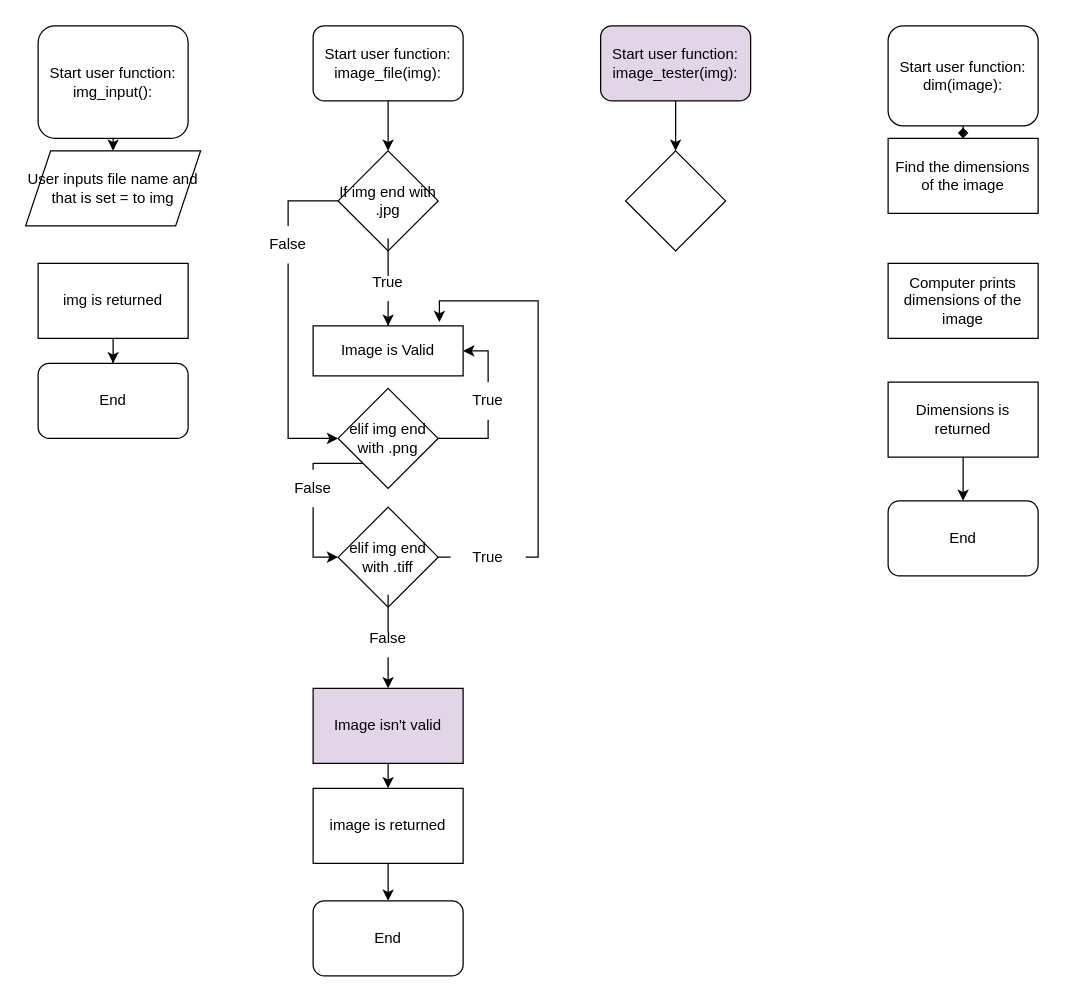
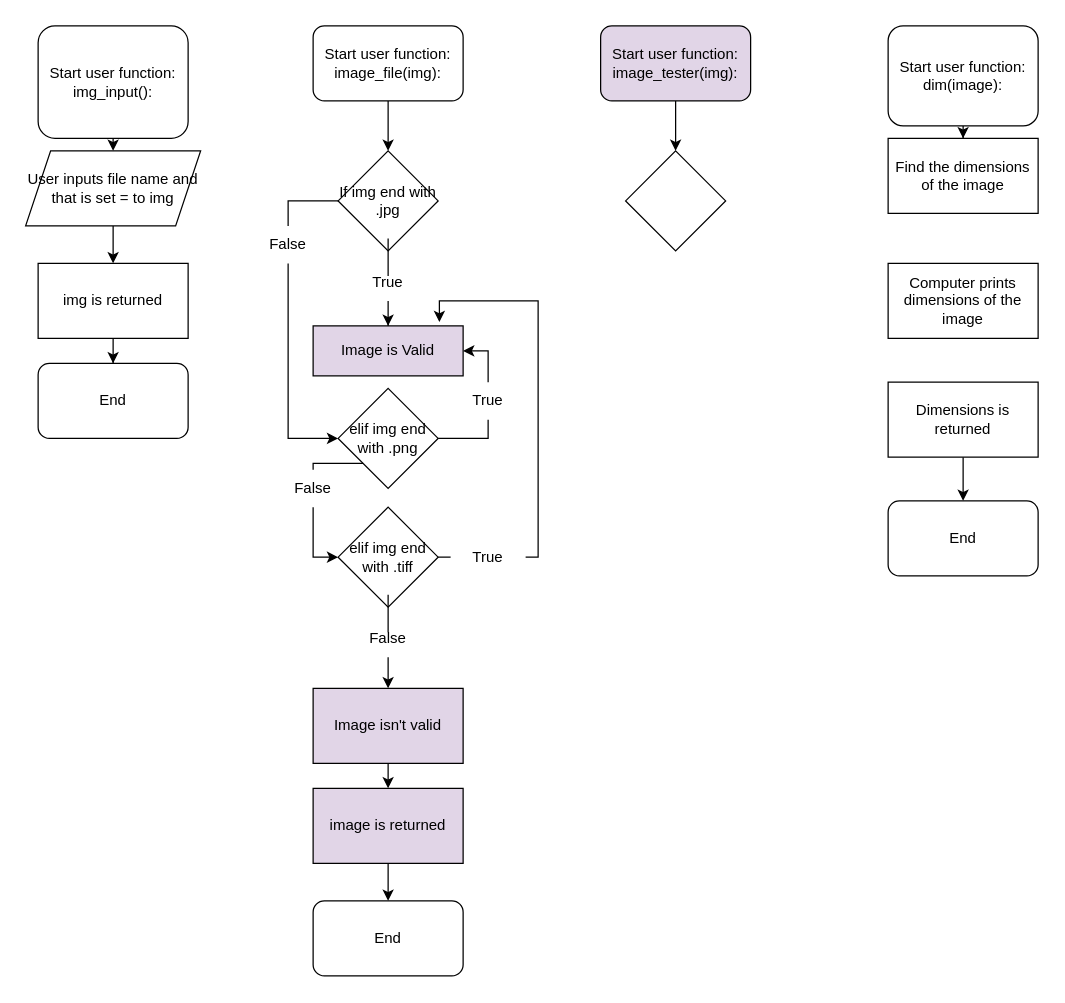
  <mxCell id="0" />
  <mxCell id="1" parent="0" />
  <mxCell id="2" style="edgeStyle=orthogonalEdgeStyle;rounded=0;orthogonalLoop=1;jettySize=auto;html=1;exitX=0.5;exitY=1;exitDx=0;exitDy=0;" edge="1" parent="1" source="3"><mxGeometry relative="1" as="geometry"><mxPoint x="90" y="120" as="targetPoint" /></mxGeometry></mxCell>
  <mxCell id="3" value="Start user function:&lt;br&gt;img_input():" style="rounded=1;whiteSpace=wrap;html=1;" vertex="1" parent="1"><mxGeometry x="30" y="20" width="120" height="90" as="geometry" /></mxCell>
+ <mxCell id="4" style="edgeStyle=orthogonalEdgeStyle;rounded=0;orthogonalLoop=1;jettySize=auto;html=1;" edge="1" parent="1" source="5" target="7"><mxGeometry relative="1" as="geometry"><mxPoint x="90" y="220" as="targetPoint" /></mxGeometry></mxCell>
  <mxCell id="5" value="&lt;font style=&quot;font-size: 12px&quot;&gt;User inputs file name and that is set = to img&lt;/font&gt;" style="shape=parallelogram;perimeter=parallelogramPerimeter;whiteSpace=wrap;html=1;fixedSize=1;" vertex="1" parent="1"><mxGeometry x="20" y="120" width="140" height="60" as="geometry" /></mxCell>
  <mxCell id="6" style="edgeStyle=orthogonalEdgeStyle;rounded=0;orthogonalLoop=1;jettySize=auto;html=1;" edge="1" parent="1" source="7" target="8"><mxGeometry relative="1" as="geometry"><mxPoint x="90" y="310" as="targetPoint" /></mxGeometry></mxCell>
  <mxCell id="7" value="img is returned" style="rounded=0;whiteSpace=wrap;html=1;" vertex="1" parent="1"><mxGeometry x="30" y="210" width="120" height="60" as="geometry" /></mxCell>
  <mxCell id="8" value="End" style="rounded=1;whiteSpace=wrap;html=1;" vertex="1" parent="1"><mxGeometry x="30" y="290" width="120" height="60" as="geometry" /></mxCell>
  <mxCell id="9" style="edgeStyle=orthogonalEdgeStyle;rounded=0;orthogonalLoop=1;jettySize=auto;html=1;" edge="1" parent="1" source="10"><mxGeometry relative="1" as="geometry"><mxPoint x="310" y="120" as="targetPoint" /></mxGeometry></mxCell>
  <mxCell id="10" value="Start user function:&lt;br&gt;image_file(img):" style="rounded=1;whiteSpace=wrap;html=1;" vertex="1" parent="1"><mxGeometry x="250" y="20" width="120" height="60" as="geometry" /></mxCell>
  <mxCell id="11" style="edgeStyle=orthogonalEdgeStyle;rounded=0;orthogonalLoop=1;jettySize=auto;html=1;" edge="1" parent="1" source="12" target="47"><mxGeometry relative="1" as="geometry"><mxPoint x="540" y="120" as="targetPoint" /></mxGeometry></mxCell>
  <mxCell id="12" value="Start user function:&lt;br&gt;image_tester(img):" style="rounded=1;whiteSpace=wrap;html=1;fillColor=#e1d5e7;" vertex="1" parent="1"><mxGeometry x="480" y="20" width="120" height="60" as="geometry" /></mxCell>
- <mxCell id="13" style="edgeStyle=orthogonalEdgeStyle;rounded=0;orthogonalLoop=1;jettySize=auto;html=1;endArrow=diamond;" edge="1" parent="1" source="14" target="42"><mxGeometry relative="1" as="geometry"><mxPoint x="770" y="120" as="targetPoint" /></mxGeometry></mxCell>
+ <mxCell id="13" style="edgeStyle=orthogonalEdgeStyle;rounded=0;orthogonalLoop=1;jettySize=auto;html=1;" edge="1" parent="1" source="14" target="42"><mxGeometry relative="1" as="geometry"><mxPoint x="770" y="120" as="targetPoint" /></mxGeometry></mxCell>
  <mxCell id="14" value="Start user function:&lt;br&gt;dim(image):" style="rounded=1;whiteSpace=wrap;html=1;" vertex="1" parent="1"><mxGeometry x="710" y="20" width="120" height="80" as="geometry" /></mxCell>
  <mxCell id="15" style="edgeStyle=orthogonalEdgeStyle;rounded=0;orthogonalLoop=1;jettySize=auto;html=1;exitX=0.5;exitY=1;exitDx=0;exitDy=0;startArrow=none;" edge="1" parent="1" source="19" target="18"><mxGeometry relative="1" as="geometry"><mxPoint x="310" y="250" as="targetPoint" /></mxGeometry></mxCell>
  <mxCell id="16" style="edgeStyle=orthogonalEdgeStyle;rounded=0;orthogonalLoop=1;jettySize=auto;html=1;exitX=0.5;exitY=1;exitDx=0;exitDy=0;startArrow=none;entryX=0;entryY=0.5;entryDx=0;entryDy=0;" edge="1" parent="1" source="21" target="25"><mxGeometry relative="1" as="geometry"><mxPoint x="220" y="350" as="targetPoint" /><Array as="points"><mxPoint x="230" y="350" /></Array></mxGeometry></mxCell>
  <mxCell id="17" value="If img end with .jpg" style="rhombus;whiteSpace=wrap;html=1;" vertex="1" parent="1"><mxGeometry x="270" y="120" width="80" height="80" as="geometry" /></mxCell>
- <mxCell id="18" value="Image is Valid" style="rounded=0;whiteSpace=wrap;html=1;" vertex="1" parent="1"><mxGeometry x="250" y="260" width="120" height="40" as="geometry" /></mxCell>
+ <mxCell id="18" value="Image is Valid" style="rounded=0;whiteSpace=wrap;html=1;fillColor=#e1d5e7;" vertex="1" parent="1"><mxGeometry x="250" y="260" width="120" height="40" as="geometry" /></mxCell>
  <mxCell id="19" value="True" style="text;html=1;strokeColor=none;fillColor=none;align=center;verticalAlign=middle;whiteSpace=wrap;rounded=0;" vertex="1" parent="1"><mxGeometry x="280" y="210" width="60" height="30" as="geometry" /></mxCell>
  <mxCell id="20" value="" style="edgeStyle=orthogonalEdgeStyle;rounded=0;orthogonalLoop=1;jettySize=auto;html=1;exitX=0.5;exitY=1;exitDx=0;exitDy=0;endArrow=none;" edge="1" parent="1" source="17" target="19"><mxGeometry relative="1" as="geometry"><mxPoint x="310" y="250" as="targetPoint" /><mxPoint x="310" y="200" as="sourcePoint" /></mxGeometry></mxCell>
  <mxCell id="21" value="False" style="text;html=1;strokeColor=none;fillColor=none;align=center;verticalAlign=middle;whiteSpace=wrap;rounded=0;dashed=1;" vertex="1" parent="1"><mxGeometry x="200" y="180" width="60" height="30" as="geometry" /></mxCell>
  <mxCell id="22" value="" style="edgeStyle=orthogonalEdgeStyle;rounded=0;orthogonalLoop=1;jettySize=auto;html=1;exitX=0;exitY=0.5;exitDx=0;exitDy=0;endArrow=none;entryX=0.5;entryY=0;entryDx=0;entryDy=0;" edge="1" parent="1" source="17" target="21"><mxGeometry relative="1" as="geometry"><mxPoint x="220" y="350" as="targetPoint" /><mxPoint x="270" y="160" as="sourcePoint" /></mxGeometry></mxCell>
  <mxCell id="23" style="edgeStyle=orthogonalEdgeStyle;rounded=0;orthogonalLoop=1;jettySize=auto;html=1;exitX=0.5;exitY=0;exitDx=0;exitDy=0;startArrow=none;entryX=1;entryY=0.5;entryDx=0;entryDy=0;" edge="1" parent="1" source="26" target="18"><mxGeometry relative="1" as="geometry"><mxPoint x="390" y="290" as="targetPoint" /><Array as="points"><mxPoint x="390" y="280" /></Array></mxGeometry></mxCell>
  <mxCell id="24" style="edgeStyle=orthogonalEdgeStyle;rounded=0;orthogonalLoop=1;jettySize=auto;html=1;exitX=0.5;exitY=1;exitDx=0;exitDy=0;startArrow=none;entryX=0;entryY=0.5;entryDx=0;entryDy=0;" edge="1" parent="1" source="28" target="32"><mxGeometry relative="1" as="geometry"><mxPoint x="250" y="440" as="targetPoint" /></mxGeometry></mxCell>
  <mxCell id="25" value="elif img end with .png" style="rhombus;whiteSpace=wrap;html=1;strokeColor=default;" vertex="1" parent="1"><mxGeometry x="270" y="310" width="80" height="80" as="geometry" /></mxCell>
  <mxCell id="26" value="True" style="text;html=1;strokeColor=none;fillColor=none;align=center;verticalAlign=middle;whiteSpace=wrap;rounded=0;" vertex="1" parent="1"><mxGeometry x="360" y="305" width="60" height="30" as="geometry" /></mxCell>
  <mxCell id="27" value="" style="edgeStyle=orthogonalEdgeStyle;rounded=0;orthogonalLoop=1;jettySize=auto;html=1;exitX=1;exitY=0.5;exitDx=0;exitDy=0;endArrow=none;entryX=0.5;entryY=1;entryDx=0;entryDy=0;" edge="1" parent="1" source="25" target="26"><mxGeometry relative="1" as="geometry"><mxPoint x="390" y="290" as="targetPoint" /><mxPoint x="350" y="350" as="sourcePoint" /><Array as="points"><mxPoint x="390" y="350" /></Array></mxGeometry></mxCell>
  <mxCell id="28" value="False" style="text;html=1;strokeColor=none;fillColor=none;align=center;verticalAlign=middle;whiteSpace=wrap;rounded=0;" vertex="1" parent="1"><mxGeometry x="220" y="375" width="60" height="30" as="geometry" /></mxCell>
  <mxCell id="29" value="" style="edgeStyle=orthogonalEdgeStyle;rounded=0;orthogonalLoop=1;jettySize=auto;html=1;exitX=0;exitY=1;exitDx=0;exitDy=0;endArrow=none;entryX=0.5;entryY=0;entryDx=0;entryDy=0;" edge="1" parent="1" source="25" target="28"><mxGeometry relative="1" as="geometry"><mxPoint x="250" y="440" as="targetPoint" /><mxPoint x="290" y="370" as="sourcePoint" /><Array as="points"><mxPoint x="250" y="370" /></Array></mxGeometry></mxCell>
  <mxCell id="30" style="edgeStyle=orthogonalEdgeStyle;rounded=0;orthogonalLoop=1;jettySize=auto;html=1;exitX=1;exitY=0.5;exitDx=0;exitDy=0;startArrow=none;entryX=0.842;entryY=-0.075;entryDx=0;entryDy=0;entryPerimeter=0;" edge="1" parent="1" source="33" target="18"><mxGeometry relative="1" as="geometry"><mxPoint x="440" y="445" as="targetPoint" /><Array as="points"><mxPoint x="430" y="445" /><mxPoint x="430" y="240" /><mxPoint x="351" y="240" /></Array></mxGeometry></mxCell>
  <mxCell id="31" style="edgeStyle=orthogonalEdgeStyle;rounded=0;orthogonalLoop=1;jettySize=auto;html=1;entryX=0.5;entryY=0;entryDx=0;entryDy=0;startArrow=none;" edge="1" parent="1" source="37" target="36"><mxGeometry relative="1" as="geometry" /></mxCell>
  <mxCell id="32" value="elif img end with .tiff" style="rhombus;whiteSpace=wrap;html=1;strokeColor=default;" vertex="1" parent="1"><mxGeometry x="270" y="405" width="80" height="80" as="geometry" /></mxCell>
  <mxCell id="33" value="True" style="text;html=1;strokeColor=none;fillColor=none;align=center;verticalAlign=middle;whiteSpace=wrap;rounded=0;" vertex="1" parent="1"><mxGeometry x="360" y="430" width="60" height="30" as="geometry" /></mxCell>
  <mxCell id="34" value="" style="edgeStyle=orthogonalEdgeStyle;rounded=0;orthogonalLoop=1;jettySize=auto;html=1;exitX=1;exitY=0.5;exitDx=0;exitDy=0;endArrow=none;" edge="1" parent="1" source="32" target="33"><mxGeometry relative="1" as="geometry"><mxPoint x="440" y="445" as="targetPoint" /><mxPoint x="350" y="445" as="sourcePoint" /><Array as="points"><mxPoint x="350" y="445" /><mxPoint x="350" y="445" /></Array></mxGeometry></mxCell>
  <mxCell id="35" style="edgeStyle=orthogonalEdgeStyle;rounded=0;orthogonalLoop=1;jettySize=auto;html=1;exitX=0.5;exitY=1;exitDx=0;exitDy=0;entryX=0.5;entryY=0;entryDx=0;entryDy=0;" edge="1" parent="1" source="36" target="40"><mxGeometry relative="1" as="geometry" /></mxCell>
  <mxCell id="36" value="Image isn't valid" style="rounded=0;whiteSpace=wrap;html=1;strokeColor=default;fillColor=#e1d5e7;" vertex="1" parent="1"><mxGeometry x="250" y="550" width="120" height="60" as="geometry" /></mxCell>
  <mxCell id="37" value="False" style="text;html=1;strokeColor=none;fillColor=none;align=center;verticalAlign=middle;whiteSpace=wrap;rounded=0;" vertex="1" parent="1"><mxGeometry x="280" y="495" width="60" height="30" as="geometry" /></mxCell>
  <mxCell id="38" value="" style="edgeStyle=orthogonalEdgeStyle;rounded=0;orthogonalLoop=1;jettySize=auto;html=1;entryX=0.5;entryY=0;entryDx=0;entryDy=0;endArrow=none;" edge="1" parent="1" source="32" target="37"><mxGeometry relative="1" as="geometry"><mxPoint x="310" y="485" as="sourcePoint" /><mxPoint x="310" y="550" as="targetPoint" /></mxGeometry></mxCell>
  <mxCell id="39" style="edgeStyle=orthogonalEdgeStyle;rounded=0;orthogonalLoop=1;jettySize=auto;html=1;" edge="1" parent="1" source="40" target="41"><mxGeometry relative="1" as="geometry"><mxPoint x="310" y="730" as="targetPoint" /></mxGeometry></mxCell>
- <mxCell id="40" value="image is returned" style="rounded=0;whiteSpace=wrap;html=1;strokeColor=default;" vertex="1" parent="1"><mxGeometry x="250" y="630" width="120" height="60" as="geometry" /></mxCell>
+ <mxCell id="40" value="image is returned" style="rounded=0;whiteSpace=wrap;html=1;strokeColor=default;fillColor=#e1d5e7;" vertex="1" parent="1"><mxGeometry x="250" y="630" width="120" height="60" as="geometry" /></mxCell>
  <mxCell id="41" value="End" style="rounded=1;whiteSpace=wrap;html=1;strokeColor=default;" vertex="1" parent="1"><mxGeometry x="250" y="720" width="120" height="60" as="geometry" /></mxCell>
  <mxCell id="42" value="Find the dimensions of the image" style="rounded=0;whiteSpace=wrap;html=1;strokeColor=default;" vertex="1" parent="1"><mxGeometry x="710" y="110" width="120" height="60" as="geometry" /></mxCell>
  <mxCell id="43" value="Computer prints dimensions of the image" style="rounded=0;whiteSpace=wrap;html=1;strokeColor=default;" vertex="1" parent="1"><mxGeometry x="710" y="210" width="120" height="60" as="geometry" /></mxCell>
  <mxCell id="44" style="edgeStyle=orthogonalEdgeStyle;rounded=0;orthogonalLoop=1;jettySize=auto;html=1;" edge="1" parent="1" source="45" target="46"><mxGeometry relative="1" as="geometry"><mxPoint x="770" y="420" as="targetPoint" /></mxGeometry></mxCell>
  <mxCell id="45" value="Dimensions is returned" style="rounded=0;whiteSpace=wrap;html=1;strokeColor=default;" vertex="1" parent="1"><mxGeometry x="710" y="305" width="120" height="60" as="geometry" /></mxCell>
  <mxCell id="46" value="End" style="rounded=1;whiteSpace=wrap;html=1;strokeColor=default;" vertex="1" parent="1"><mxGeometry x="710" y="400" width="120" height="60" as="geometry" /></mxCell>
  <mxCell id="47" value="" style="rhombus;whiteSpace=wrap;html=1;strokeColor=default;" vertex="1" parent="1"><mxGeometry x="500" y="120" width="80" height="80" as="geometry" /></mxCell>
